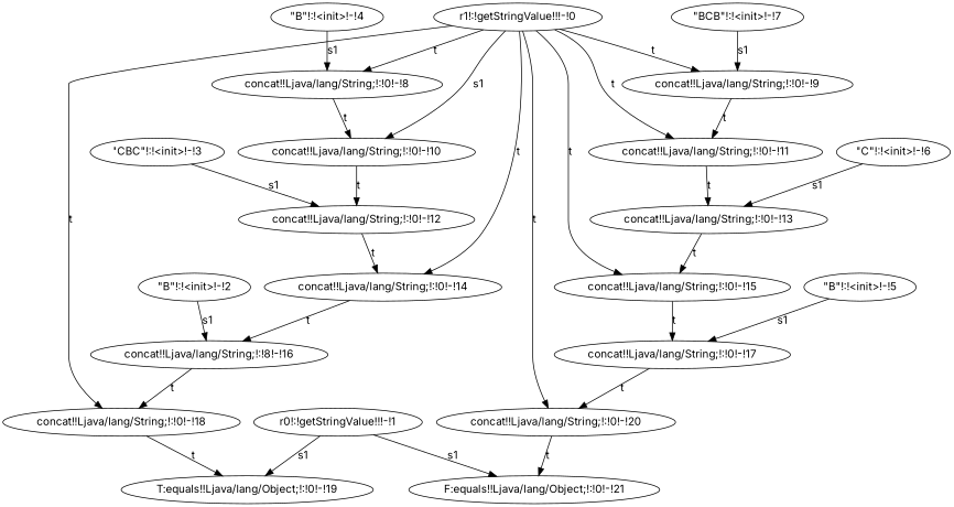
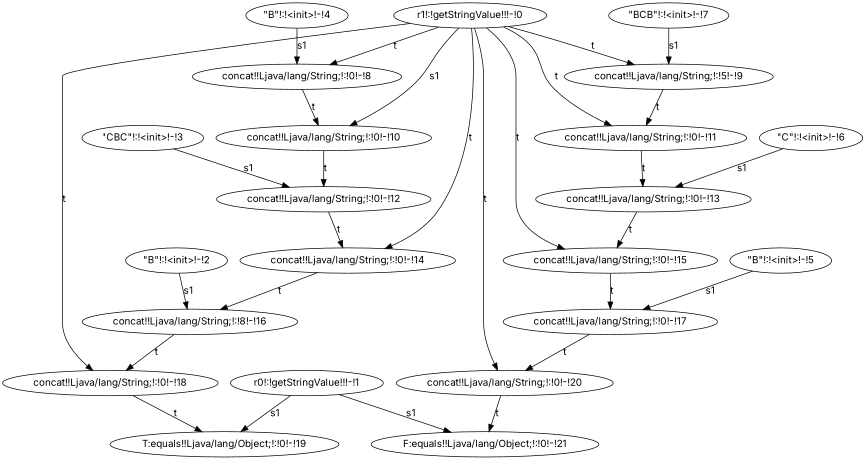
  digraph {
    fontname=Inter
    node [fontname=Inter]
    edge [fontname=Inter]
    n1 [label="concat!!Ljava/lang/String;!:!0!-!10"]
    n2 [label="concat!!Ljava/lang/String;!:!0!-!12"]
    n3 [label="concat!!Ljava/lang/String;!:!0!-!14"]
    n4 [label="r1!:!getStringValue!!!-!0"]
    n5 [label="concat!!Ljava/lang/String;!:!0!-!8"]
    n6 [label="concat!!Ljava/lang/String;!:!0!-!18"]
-   n7 [label="concat!!Ljava/lang/String;!:!0!-!9"]
+   n7 [label="concat!!Ljava/lang/String;!:!5!-!9"]
    n8 [label="concat!!Ljava/lang/String;!:!0!-!15"]
    n9 [label="concat!!Ljava/lang/String;!:!0!-!11"]
    n10 [label="concat!!Ljava/lang/String;!:!0!-!20"]
    n11 [label="concat!!Ljava/lang/String;!:!8!-!16"]
    n12 [label="T:equals!!Ljava/lang/Object;!:!0!-!19"]
    n13 [label="concat!!Ljava/lang/String;!:!0!-!17"]
    n14 [label="concat!!Ljava/lang/String;!:!0!-!13"]
    n15 [label="F:equals!!Ljava/lang/Object;!:!0!-!21"]
    n16 [label="\"BCB\"!:!<init>!-!7"]
    n17 [label="\"B\"!:!<init>!-!2"]
    n18 [label="\"CBC\"!:!<init>!-!3"]
    n19 [label="\"B\"!:!<init>!-!4"]
    n20 [label="\"B\"!:!<init>!-!5"]
    n21 [label="r0!:!getStringValue!!!-!1"]
    n22 [label="\"C\"!:!<init>!-!6"]
    n1 -> n2 [label=t]
    n2 -> n3 [label=t]
    n3 -> n11 [label=t]
    n4 -> n1 [label=s1]
    n4 -> n3 [label=t]
    n4 -> n5 [label=t]
    n4 -> n6 [label=t]
    n4 -> n7 [label=t]
    n4 -> n8 [label=t]
    n4 -> n9 [label=t]
    n4 -> n10 [label=t]
    n5 -> n1 [label=t]
    n6 -> n12 [label=t]
    n7 -> n9 [label=t]
    n8 -> n13 [label=t]
    n9 -> n14 [label=t]
    n10 -> n15 [label=t]
    n11 -> n6 [label=t]
    n13 -> n10 [label=t]
    n14 -> n8 [label=t]
    n16 -> n7 [label=s1]
    n17 -> n11 [label=s1]
    n18 -> n2 [label=s1]
    n19 -> n5 [label=s1]
    n20 -> n13 [label=s1]
    n21 -> n12 [label=s1]
    n21 -> n15 [label=s1]
    n22 -> n14 [label=s1]
  }
